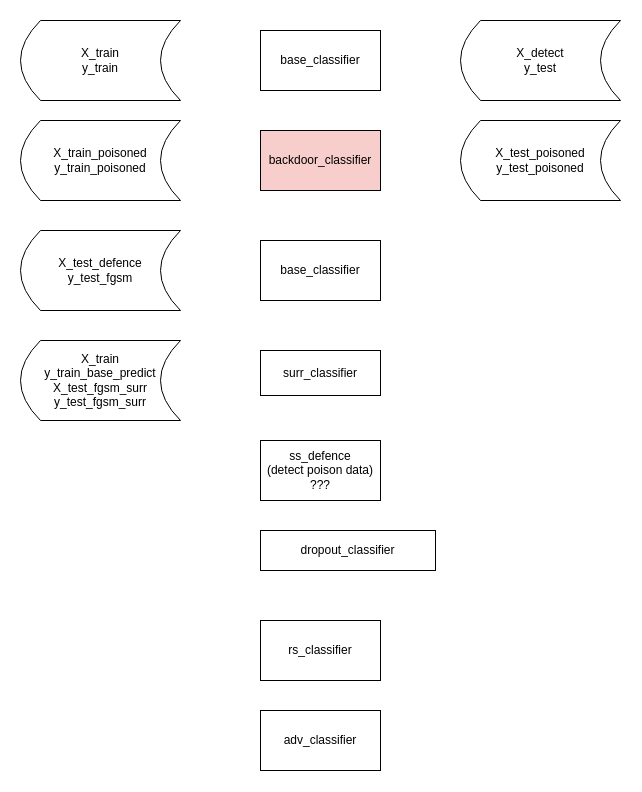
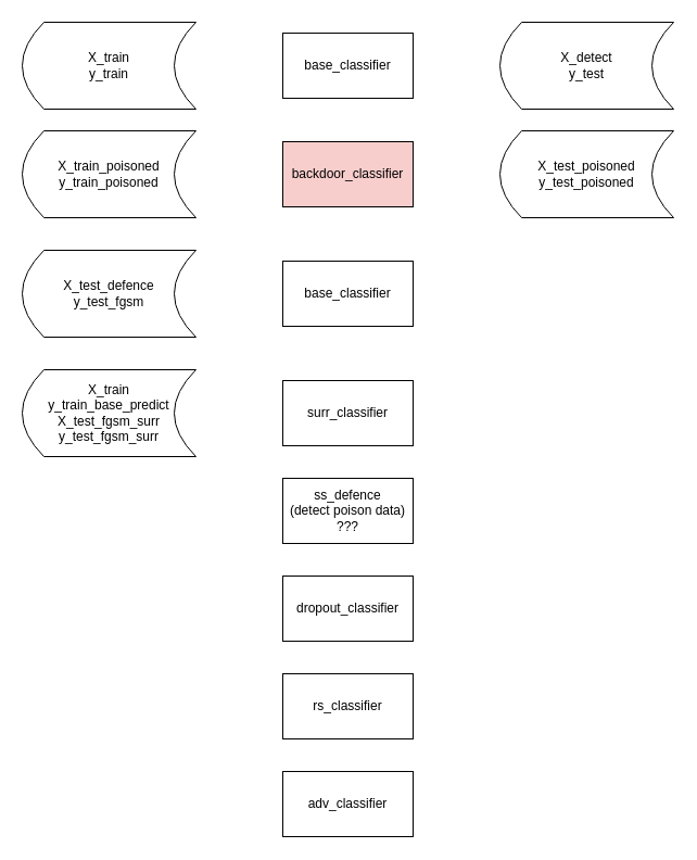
  <mxCell id="0" />
  <mxCell id="1" parent="0" />
  <mxCell id="2" value="base_classifier" style="rounded=0;whiteSpace=wrap;html=1;" vertex="1" parent="1"><mxGeometry x="260" y="30" width="120" height="60" as="geometry" /></mxCell>
  <mxCell id="3" value="X_train&lt;br&gt;y_train" style="shape=dataStorage;whiteSpace=wrap;html=1;fixedSize=1;" vertex="1" parent="1"><mxGeometry x="20" y="20" width="160" height="80" as="geometry" /></mxCell>
  <mxCell id="4" value="X_train_poisoned&lt;div&gt;y_train_poisoned&lt;/div&gt;" style="shape=dataStorage;whiteSpace=wrap;html=1;fixedSize=1;" vertex="1" parent="1"><mxGeometry x="20" y="120" width="160" height="80" as="geometry" /></mxCell>
  <mxCell id="5" value="backdoor_classifier" style="rounded=0;whiteSpace=wrap;html=1;fillColor=#f8cecc;" vertex="1" parent="1"><mxGeometry x="260" y="130" width="120" height="60" as="geometry" /></mxCell>
  <mxCell id="6" value="X_test_defence&lt;div&gt;y_test_fgsm&lt;/div&gt;" style="shape=dataStorage;whiteSpace=wrap;html=1;fixedSize=1;" vertex="1" parent="1"><mxGeometry x="20" y="230" width="160" height="80" as="geometry" /></mxCell>
- <mxCell id="7" value="dropout_classifier" style="rounded=0;whiteSpace=wrap;html=1;" vertex="1" parent="1"><mxGeometry x="260" y="530" width="175" height="40" as="geometry" /></mxCell>
+ <mxCell id="7" value="dropout_classifier" style="rounded=0;whiteSpace=wrap;html=1;" vertex="1" parent="1"><mxGeometry x="260" y="530" width="120" height="60" as="geometry" /></mxCell>
  <mxCell id="8" value="X_train&lt;div&gt;y_train_base_predict&lt;/div&gt;&lt;div&gt;X_test_fgsm_surr&lt;/div&gt;&lt;div&gt;y_test_fgsm_surr&lt;/div&gt;" style="shape=dataStorage;whiteSpace=wrap;html=1;fixedSize=1;" vertex="1" parent="1"><mxGeometry x="20" y="340" width="160" height="80" as="geometry" /></mxCell>
  <mxCell id="9" value="ss_defence&lt;br&gt;(detect poison data)&lt;div&gt;???&lt;/div&gt;" style="rounded=0;whiteSpace=wrap;html=1;" vertex="1" parent="1"><mxGeometry x="260" y="440" width="120" height="60" as="geometry" /></mxCell>
- <mxCell id="10" value="surr_classifier" style="rounded=0;whiteSpace=wrap;html=1;" vertex="1" parent="1"><mxGeometry x="260" y="350" width="120" height="45" as="geometry" /></mxCell>
+ <mxCell id="10" value="surr_classifier" style="rounded=0;whiteSpace=wrap;html=1;" vertex="1" parent="1"><mxGeometry x="260" y="350" width="120" height="60" as="geometry" /></mxCell>
  <mxCell id="11" value="rs_classifier" style="rounded=0;whiteSpace=wrap;html=1;" vertex="1" parent="1"><mxGeometry x="260" y="620" width="120" height="60" as="geometry" /></mxCell>
  <mxCell id="12" value="adv_classifier" style="rounded=0;whiteSpace=wrap;html=1;" vertex="1" parent="1"><mxGeometry x="260" y="710" width="120" height="60" as="geometry" /></mxCell>
  <mxCell id="13" value="&lt;div&gt;X_detect&lt;/div&gt;&lt;div&gt;y_test&lt;/div&gt;" style="shape=dataStorage;whiteSpace=wrap;html=1;fixedSize=1;" vertex="1" parent="1"><mxGeometry x="460" y="20" width="160" height="80" as="geometry" /></mxCell>
  <mxCell id="14" value="X_test_poisoned&lt;div&gt;y_test_poisoned&lt;/div&gt;" style="shape=dataStorage;whiteSpace=wrap;html=1;fixedSize=1;" vertex="1" parent="1"><mxGeometry x="460" y="120" width="160" height="80" as="geometry" /></mxCell>
  <mxCell id="15" value="base_classifier" style="rounded=0;whiteSpace=wrap;html=1;" vertex="1" parent="1"><mxGeometry x="260" y="240" width="120" height="60" as="geometry" /></mxCell>
